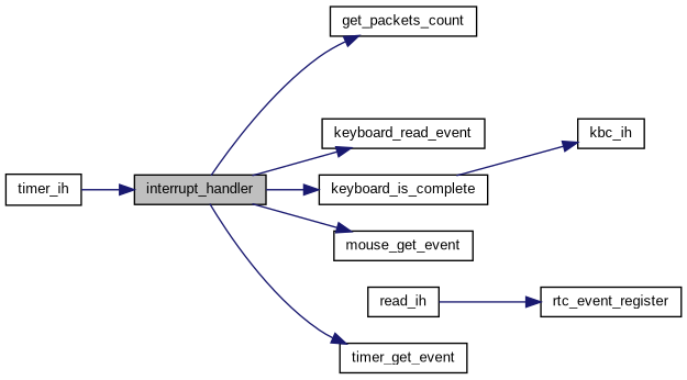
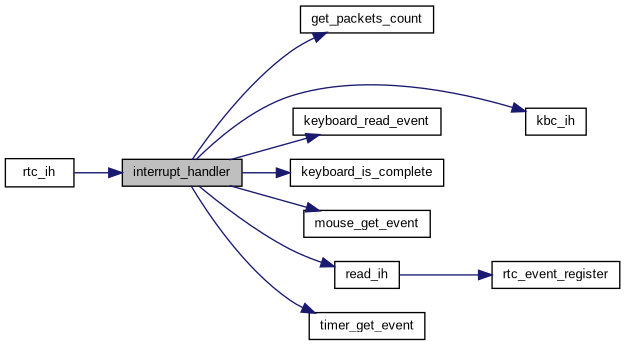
  digraph {
    fontname="Liberation Sans"
    rankdir=LR
    node [color=black fillcolor=white fontname="Liberation Sans" fontsize=10 shape=record style=filled]
    edge [color=midnightblue fontname="Liberation Sans" fontsize=10 labelfontname=Helvetica labelfontsize=10 style=solid]
    n1 [fillcolor=grey75 fontcolor=black height=0.2 label=interrupt_handler width=0.4]
    n2 [height=0.2 label=get_packets_count width=0.4]
    n3 [height=0.2 label=kbc_ih width=0.4]
    n4 [height=0.2 label=keyboard_read_event width=0.4]
    n5 [height=0.2 label=keyboard_is_complete width=0.4]
    n6 [height=0.2 label=mouse_get_event width=0.4]
    n7 [height=0.2 label=read_ih width=0.4]
    n8 [height=0.2 label=timer_get_event width=0.4]
    n9 [height=0.2 label=rtc_event_register width=0.4]
-   n10 [height=0.2 label=timer_ih width=0.4]
+   n10 [height=0.2 label=rtc_ih width=0.4]
    n1 -> n2
-   n5 -> n3
+   n1 -> n3
    n1 -> n4
    n1 -> n5
    n1 -> n6
+   n1 -> n7
    n1 -> n8
    n7 -> n9
    n10 -> n1
  }
